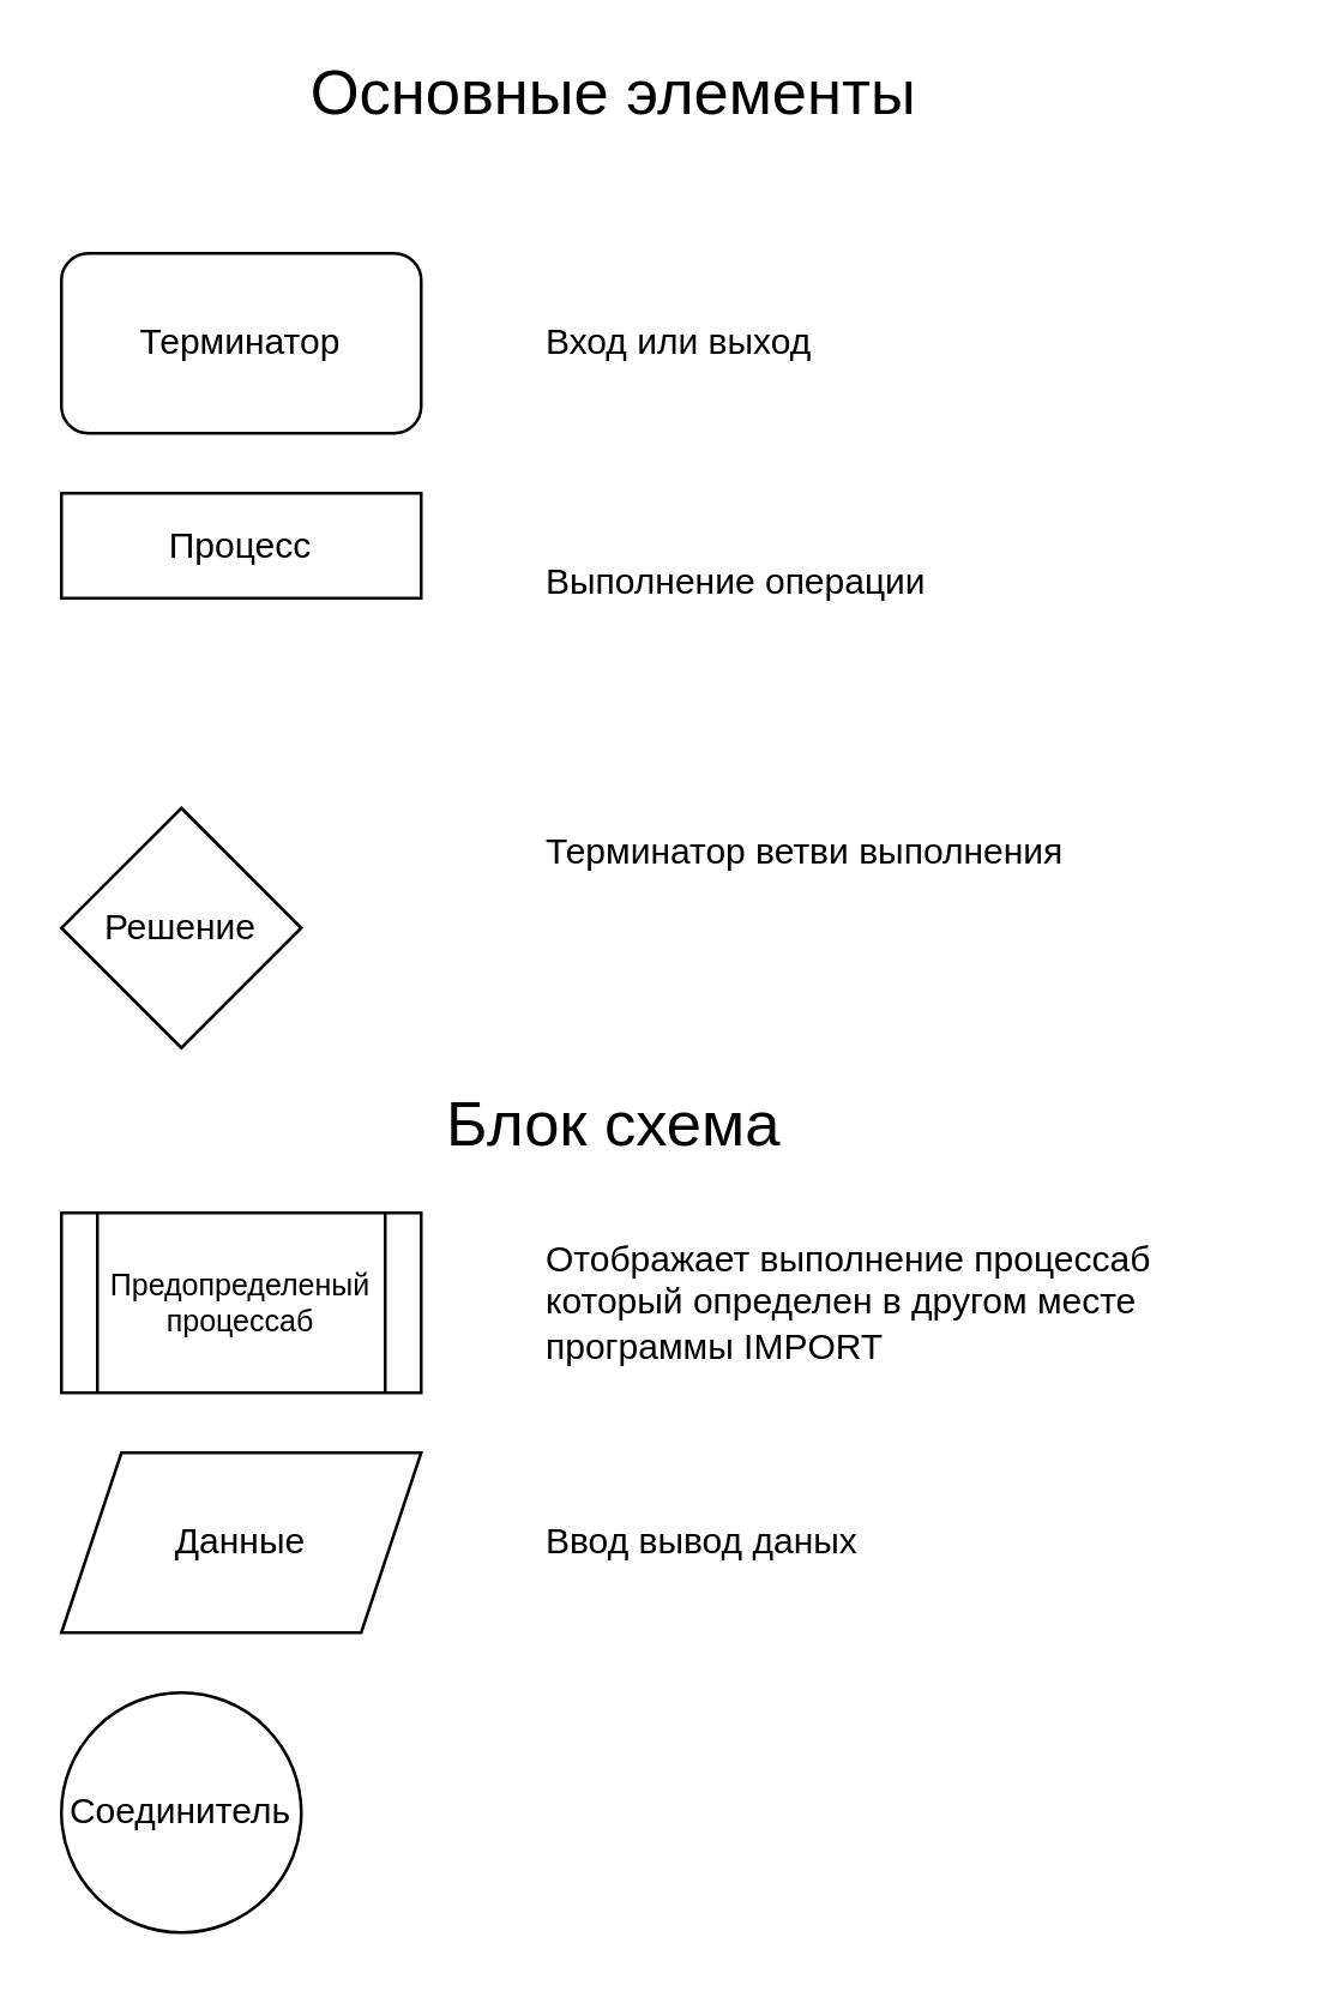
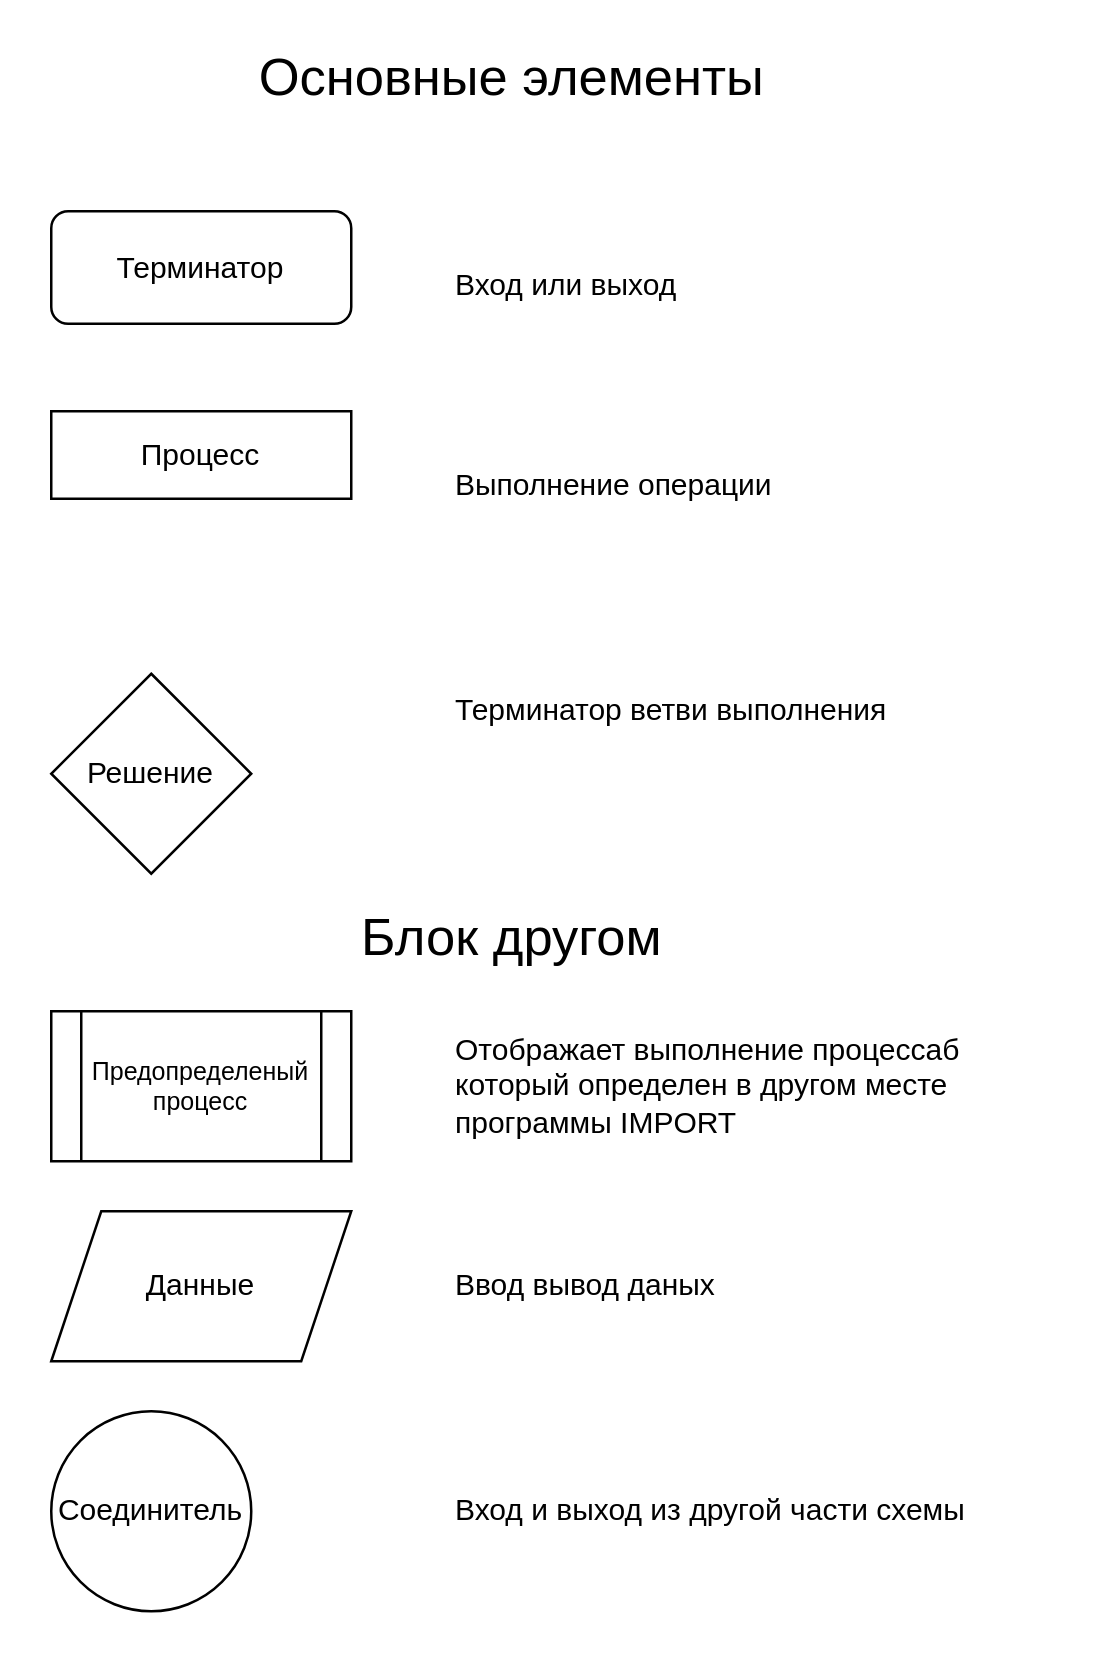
  <mxCell id="0" />
  <mxCell id="1" parent="0" />
- <mxCell id="2" value="Терминатор" style="rounded=1;whiteSpace=wrap;html=1;" parent="1" vertex="1"><mxGeometry x="20" y="84" width="120" height="60" as="geometry" /></mxCell>
+ <mxCell id="2" value="Терминатор" style="rounded=1;whiteSpace=wrap;html=1;" parent="1" vertex="1"><mxGeometry x="20" y="84" width="120" height="45" as="geometry" /></mxCell>
  <mxCell id="3" value="Вход или выход" style="text;html=1;strokeColor=none;fillColor=none;align=left;verticalAlign=middle;whiteSpace=wrap;rounded=0;" vertex="1" parent="1"><mxGeometry x="180" y="104" width="240" height="20" as="geometry" /></mxCell>
  <mxCell id="4" value="Процесс" style="rounded=0;whiteSpace=wrap;html=1;align=center;" vertex="1" parent="1"><mxGeometry x="20" y="164" width="120" height="35" as="geometry" /></mxCell>
  <mxCell id="5" value="Выполнение операции" style="text;html=1;strokeColor=none;fillColor=none;align=left;verticalAlign=middle;whiteSpace=wrap;rounded=0;" vertex="1" parent="1"><mxGeometry x="180" y="184" width="240" height="20" as="geometry" /></mxCell>
  <mxCell id="6" value="Решение" style="rhombus;whiteSpace=wrap;html=1;align=center;" vertex="1" parent="1"><mxGeometry x="20" y="269" width="80" height="80" as="geometry" /></mxCell>
  <mxCell id="7" value="Терминатор ветви выполнения" style="text;html=1;strokeColor=none;fillColor=none;align=left;verticalAlign=middle;whiteSpace=wrap;rounded=0;" vertex="1" parent="1"><mxGeometry x="180" y="274" width="240" height="20" as="geometry" /></mxCell>
  <mxCell id="8" value="Основные элементы" style="text;html=1;strokeColor=none;fillColor=none;align=center;verticalAlign=middle;whiteSpace=wrap;rounded=0;sketch=0;fontSize=21;" vertex="1" parent="1"><mxGeometry x="52" y="20" width="305" height="20" as="geometry" /></mxCell>
- <mxCell id="9" value="Блок схема" style="text;html=1;strokeColor=none;fillColor=none;align=center;verticalAlign=middle;whiteSpace=wrap;rounded=0;sketch=0;fontSize=21;" vertex="1" parent="1"><mxGeometry x="52" y="364" width="305" height="20" as="geometry" /></mxCell>
- <mxCell id="10" value="Предопределеный процессаб" style="shape=process;whiteSpace=wrap;html=1;backgroundOutline=1;rounded=0;sketch=0;fontSize=10;" vertex="1" parent="1"><mxGeometry x="20" y="404" width="120" height="60" as="geometry" /></mxCell>
+ <mxCell id="9" value="Блок другом" style="text;html=1;strokeColor=none;fillColor=none;align=center;verticalAlign=middle;whiteSpace=wrap;rounded=0;sketch=0;fontSize=21;" vertex="1" parent="1"><mxGeometry x="52" y="364" width="305" height="20" as="geometry" /></mxCell>
+ <mxCell id="10" value="Предопределеный процесс" style="shape=process;whiteSpace=wrap;html=1;backgroundOutline=1;rounded=0;sketch=0;fontSize=10;" vertex="1" parent="1"><mxGeometry x="20" y="404" width="120" height="60" as="geometry" /></mxCell>
  <mxCell id="11" value="Отображает выполнение процессаб который определен в другом месте программы IMPORT" style="text;html=1;strokeColor=none;fillColor=none;align=left;verticalAlign=middle;whiteSpace=wrap;rounded=0;" vertex="1" parent="1"><mxGeometry x="180" y="424" width="240" height="20" as="geometry" /></mxCell>
  <mxCell id="12" value="Данные" style="shape=parallelogram;perimeter=parallelogramPerimeter;whiteSpace=wrap;html=1;fixedSize=1;rounded=0;sketch=0;fontSize=12;" vertex="1" parent="1"><mxGeometry x="20" y="484" width="120" height="60" as="geometry" /></mxCell>
  <mxCell id="13" value="Ввод вывод даных" style="text;html=1;strokeColor=none;fillColor=none;align=left;verticalAlign=middle;whiteSpace=wrap;rounded=0;" vertex="1" parent="1"><mxGeometry x="180" y="504" width="240" height="20" as="geometry" /></mxCell>
  <mxCell id="14" value="Соединитель" style="ellipse;whiteSpace=wrap;html=1;aspect=fixed;rounded=0;sketch=0;fontSize=12;" vertex="1" parent="1"><mxGeometry x="20" y="564" width="80" height="80" as="geometry" /></mxCell>
+ <mxCell id="15" value="Вход и выход из другой части схемы" style="text;html=1;strokeColor=none;fillColor=none;align=left;verticalAlign=middle;whiteSpace=wrap;rounded=0;" vertex="1" parent="1"><mxGeometry x="180" y="594" width="240" height="20" as="geometry" /></mxCell>
